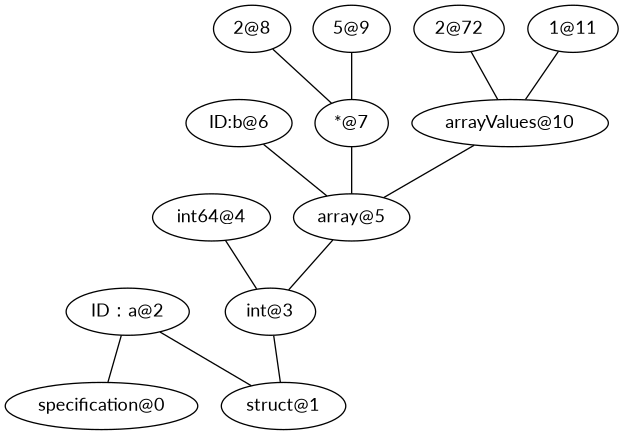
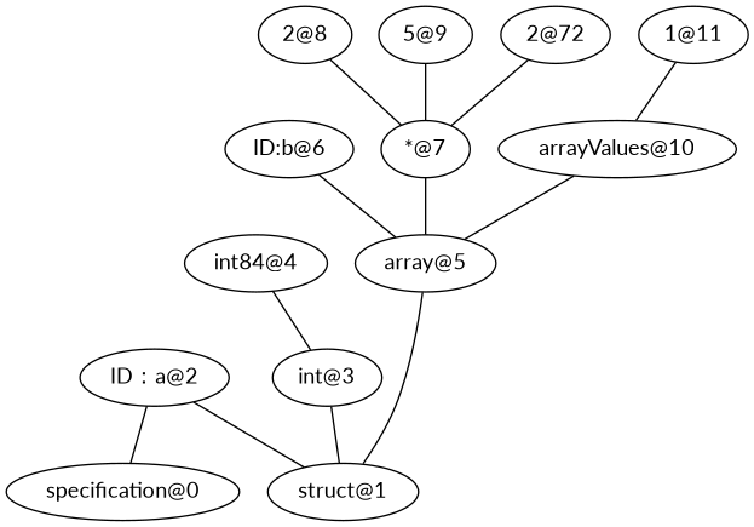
  graph {
    fontname=Lato
    node [fontname=Lato]
    edge [fontname=Lato]
    "specification@0"
    "struct@1"
    "ID：a@2"
    n4 [label="int@3"]
-   "int64@4"
+   "int64@4" [label="int84@4"]
    "array@5"
    "ID:b@6"
    "*@7"
    "arrayValues@10"
    "2@8"
    "5@9"
    "1@11"
    n13 [label="2@72"]
    subgraph sub_1 {
      rank=same
      "specification@0"
    }
    subgraph sub_2 {
      rank=same
      "struct@1"
    }
    subgraph sub_3 {
      rank=same
      "ID：a@2"
      n4
    }
    subgraph sub_4 {
      rank=same
      "int64@4"
      "array@5"
    }
    subgraph sub_5 {
      rank=same
      "ID:b@6"
      "*@7"
      "arrayValues@10"
    }
    subgraph sub_6 {
      rank=same
      "2@8"
      "5@9"
      "1@11"
      n13
    }
    "ID：a@2" -- "specification@0"
    "ID：a@2" -- "struct@1"
    n4 -- "struct@1"
    "int64@4" -- n4
-   "array@5" -- n4
+   "array@5" -- "struct@1"
    "ID:b@6" -- "array@5"
    "*@7" -- "array@5"
    "arrayValues@10" -- "array@5"
    "2@8" -- "*@7"
    "5@9" -- "*@7"
    "1@11" -- "arrayValues@10"
-   n13 -- "arrayValues@10"
+   n13 -- "*@7"
  }
